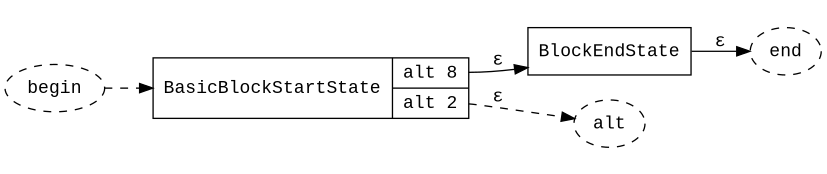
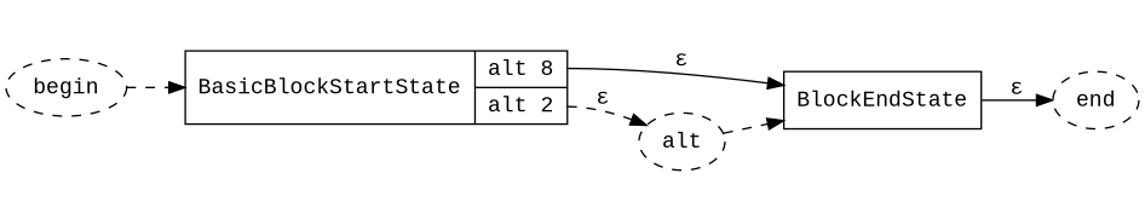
  digraph {
    fontname="Courier New"
    rankdir=LR
    node [fontname="Courier New" style=dashed]
    edge [fontname="Courier New" style=dashed]
    begin
    end
    n3 [label="{BasicBlockStartState | {<alt1> alt 8 |<alt2> alt 2}}" shape=record style=""]
    BlockEndState [shape=record style=""]
    n5 [label=alt]
    subgraph sub_1 {
      begin
      end
    }
    subgraph cluster_2 {
      color=invis
      subgraph sub_3 {
        color=invis
        n3
        BlockEndState
      }
      subgraph sub_4 {
        color=invis
        n5
      }
    }
    begin -> n3
    n3 -> BlockEndState [label="&#0949;" tailport=alt1 style=""]
    n3 -> n5 [label="&#0949;" tailport=alt2]
    BlockEndState -> end [label="&#0949;" style=""]
+   n5 -> BlockEndState
  }
